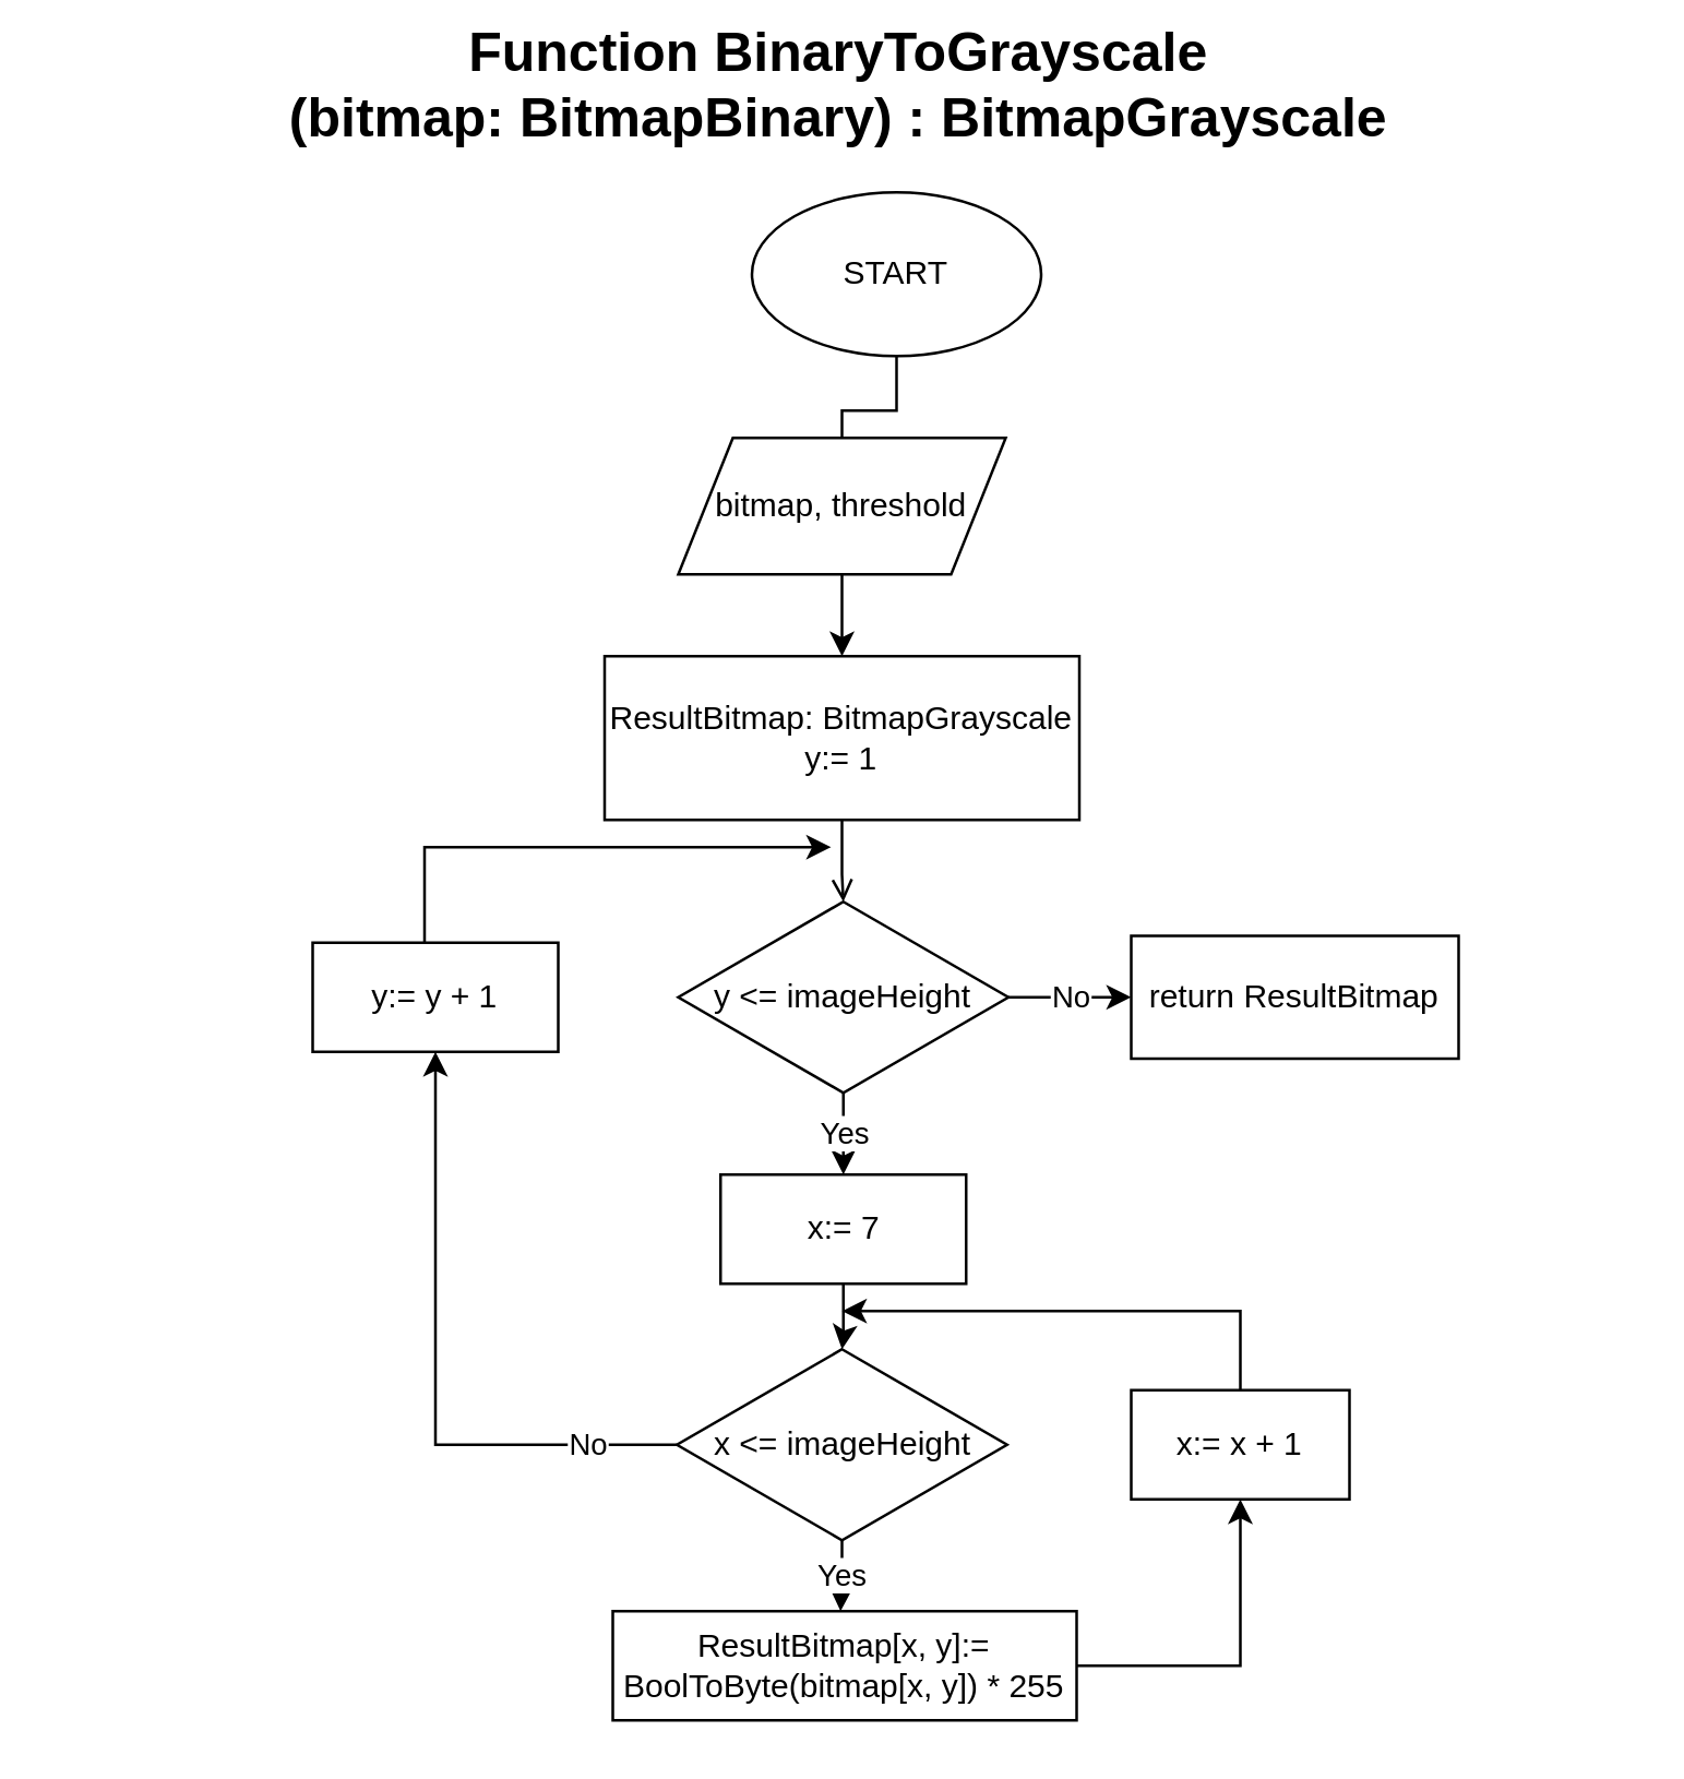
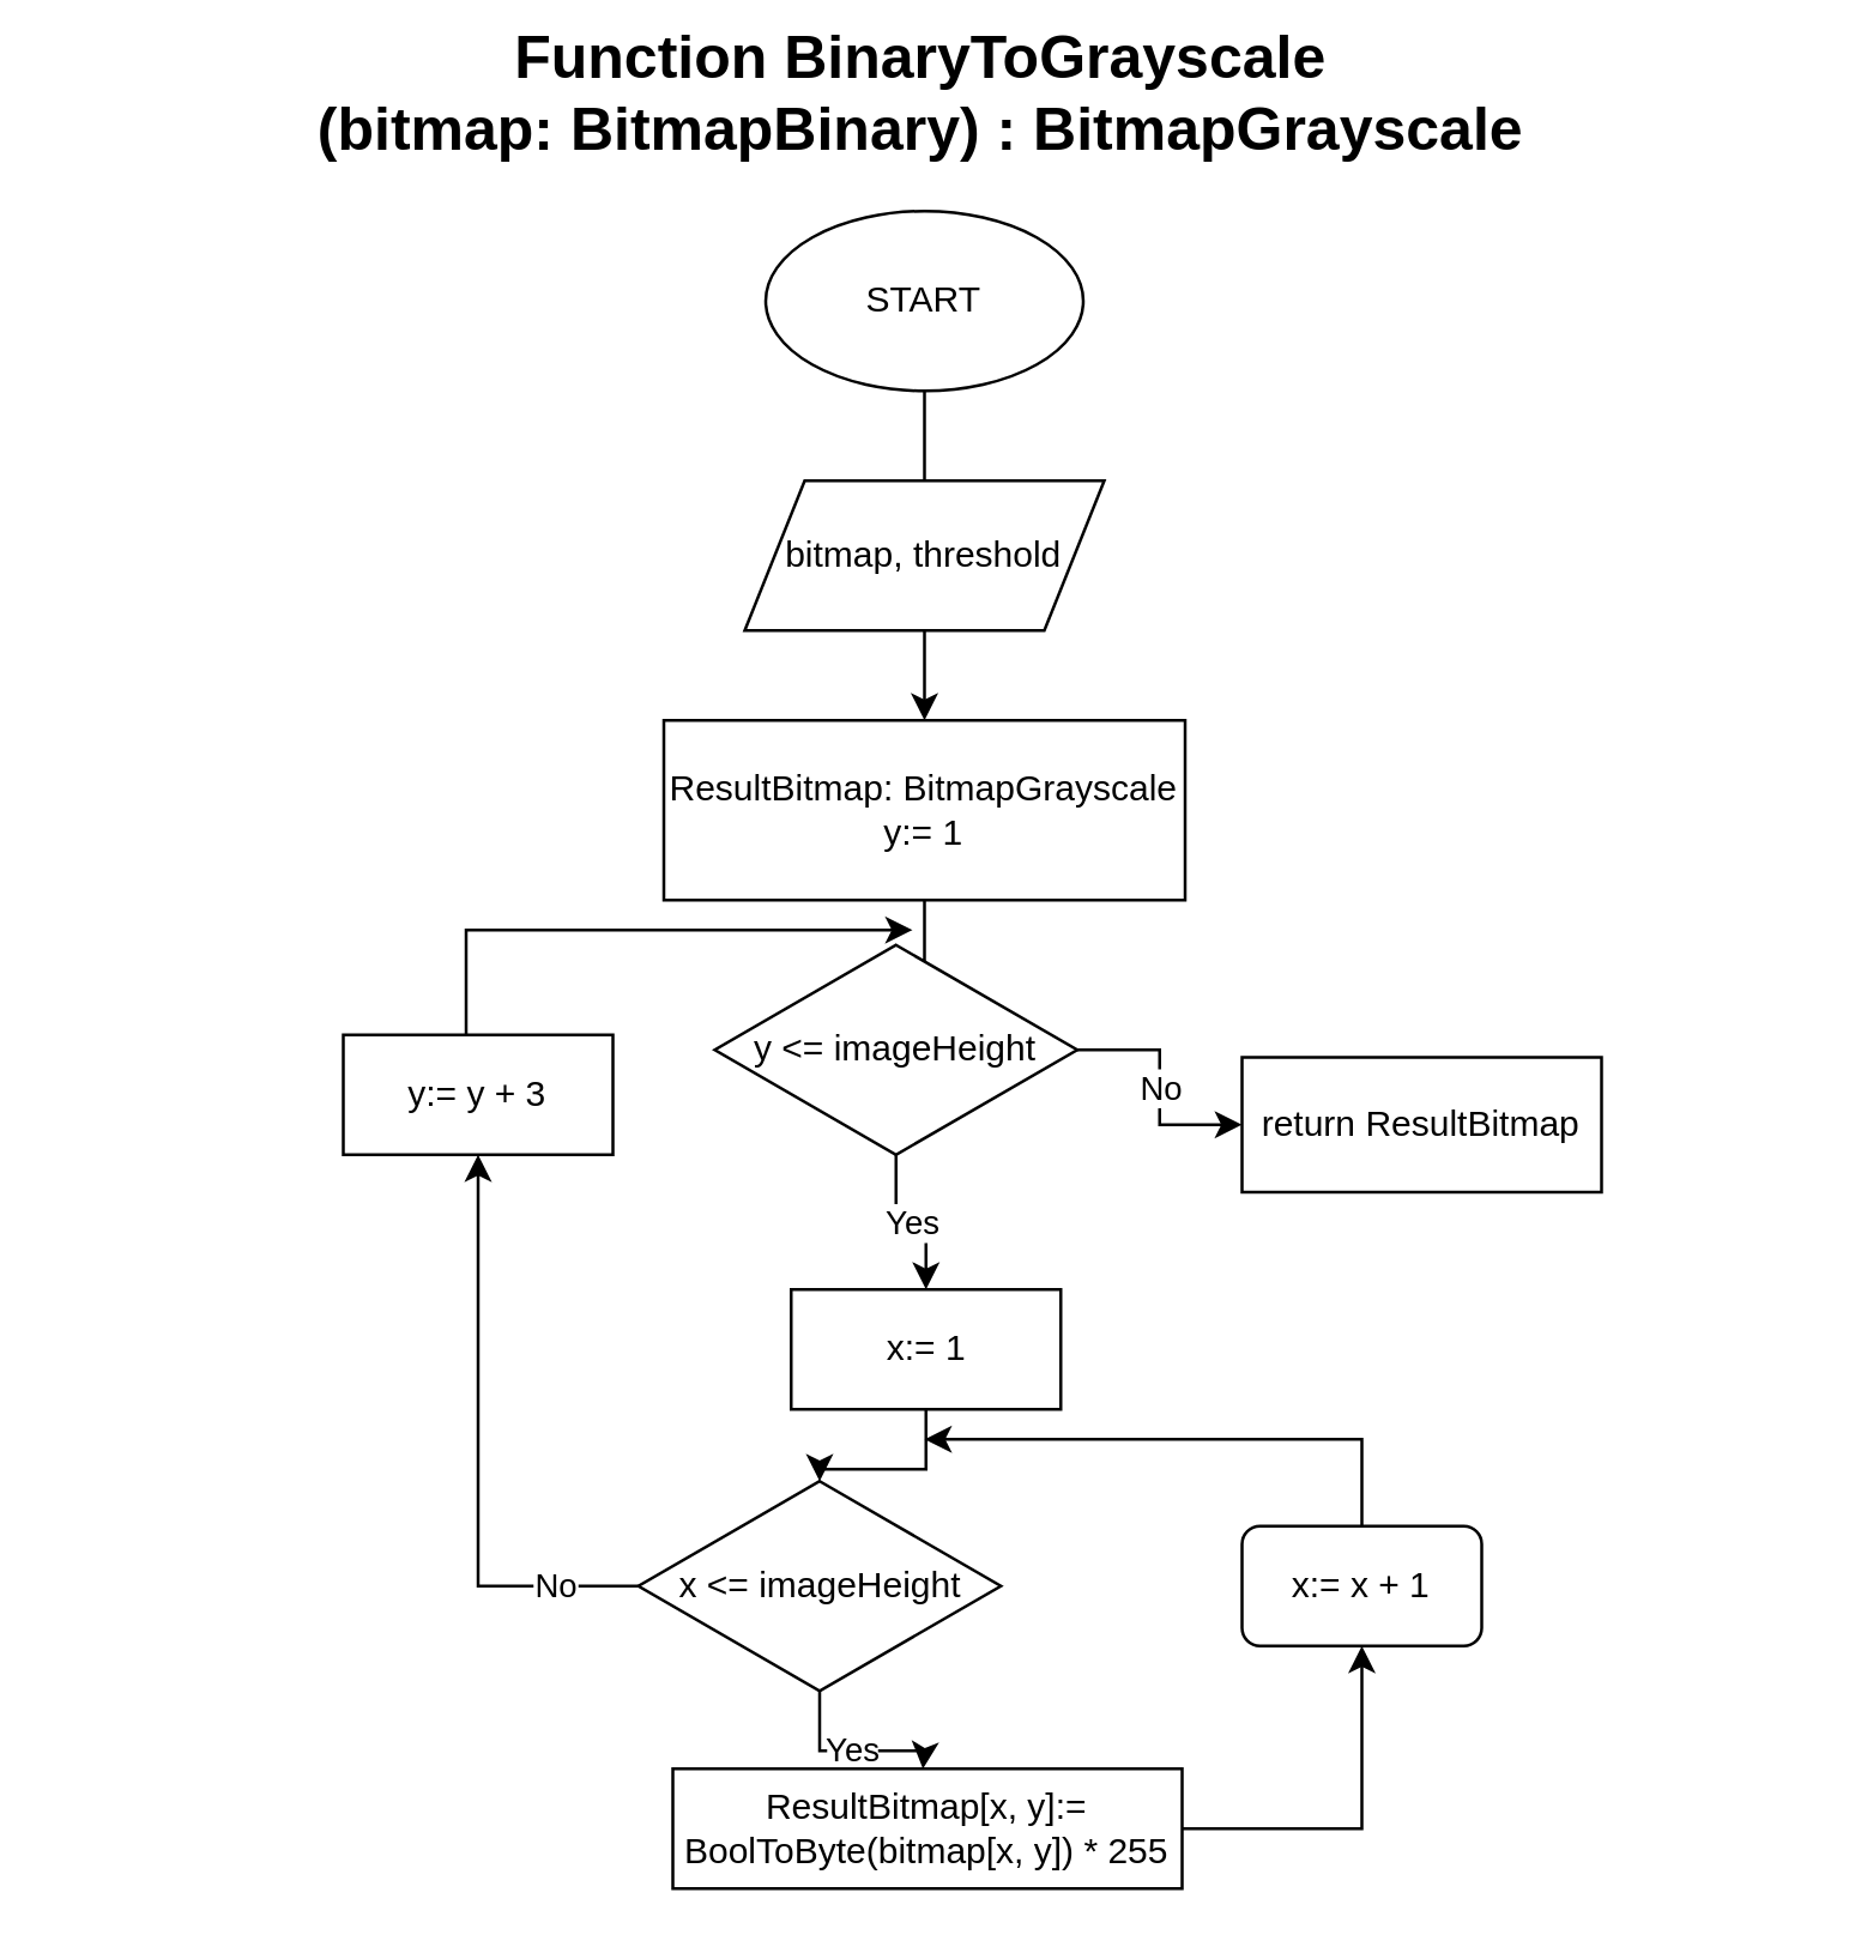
  <mxCell id="0" />
  <mxCell id="1" parent="0" />
  <mxCell id="2" value="&lt;font style=&quot;font-size: 20px&quot;&gt;&lt;b&gt;Function BinaryToGrayscale&lt;br&gt;(bitmap: BitmapBinary) : BitmapGrayscale&lt;/b&gt;&lt;/font&gt;" style="text;html=1;strokeColor=none;fillColor=none;align=center;verticalAlign=middle;whiteSpace=wrap;rounded=0;" vertex="1" parent="1"><mxGeometry x="20.25" y="20" width="574" height="20" as="geometry" /></mxCell>
  <mxCell id="3" value="" style="edgeStyle=orthogonalEdgeStyle;rounded=0;orthogonalLoop=1;jettySize=auto;html=1;endArrow=none;" edge="1" parent="1" source="4" target="8"><mxGeometry relative="1" as="geometry" /></mxCell>
- <mxCell id="4" value="START" style="ellipse;whiteSpace=wrap;html=1;" vertex="1" parent="1"><mxGeometry x="275" y="70" width="106" height="60" as="geometry" /></mxCell>
+ <mxCell id="4" value="START" style="ellipse;whiteSpace=wrap;html=1;" vertex="1" parent="1"><mxGeometry x="255" y="70" width="106" height="60" as="geometry" /></mxCell>
  <mxCell id="5" value="" style="edgeStyle=orthogonalEdgeStyle;rounded=0;orthogonalLoop=1;jettySize=auto;html=1;endArrow=open;" edge="1" parent="1" source="6" target="11"><mxGeometry relative="1" as="geometry" /></mxCell>
  <mxCell id="6" value="ResultBitmap: BitmapGrayscale&lt;br&gt;y:= 1" style="rounded=0;whiteSpace=wrap;html=1;" vertex="1" parent="1"><mxGeometry x="221" y="240" width="174" height="60" as="geometry" /></mxCell>
  <mxCell id="7" value="" style="edgeStyle=orthogonalEdgeStyle;rounded=0;orthogonalLoop=1;jettySize=auto;html=1;" edge="1" parent="1" source="8" target="6"><mxGeometry relative="1" as="geometry" /></mxCell>
  <mxCell id="8" value="bitmap, threshold" style="shape=parallelogram;perimeter=parallelogramPerimeter;whiteSpace=wrap;html=1;fixedSize=1;" vertex="1" parent="1"><mxGeometry x="248" y="160" width="120" height="50" as="geometry" /></mxCell>
  <mxCell id="9" value="Yes" style="edgeStyle=orthogonalEdgeStyle;rounded=0;orthogonalLoop=1;jettySize=auto;html=1;" edge="1" parent="1" source="11" target="13"><mxGeometry relative="1" as="geometry" /></mxCell>
  <mxCell id="10" value="No" style="edgeStyle=orthogonalEdgeStyle;rounded=0;orthogonalLoop=1;jettySize=auto;html=1;entryX=0;entryY=0.5;entryDx=0;entryDy=0;" edge="1" parent="1" source="11" target="23"><mxGeometry relative="1" as="geometry" /></mxCell>
- <mxCell id="11" value="y &amp;lt;= imageHeight" style="rhombus;whiteSpace=wrap;html=1;" vertex="1" parent="1"><mxGeometry x="248" y="330" width="121" height="70" as="geometry" /></mxCell>
+ <mxCell id="11" value="y &amp;lt;= imageHeight" style="rhombus;whiteSpace=wrap;html=1;" vertex="1" parent="1"><mxGeometry x="238" y="315" width="121" height="70" as="geometry" /></mxCell>
  <mxCell id="12" value="" style="edgeStyle=orthogonalEdgeStyle;rounded=0;orthogonalLoop=1;jettySize=auto;html=1;" edge="1" parent="1" source="13" target="16"><mxGeometry relative="1" as="geometry" /></mxCell>
- <mxCell id="13" value="x:= 7" style="rounded=0;whiteSpace=wrap;html=1;" vertex="1" parent="1"><mxGeometry x="263.5" y="430" width="90" height="40" as="geometry" /></mxCell>
+ <mxCell id="13" value="x:= 1" style="rounded=0;whiteSpace=wrap;html=1;" vertex="1" parent="1"><mxGeometry x="263.5" y="430" width="90" height="40" as="geometry" /></mxCell>
  <mxCell id="14" value="Yes" style="edgeStyle=orthogonalEdgeStyle;rounded=0;orthogonalLoop=1;jettySize=auto;html=1;" edge="1" parent="1" source="16"><mxGeometry relative="1" as="geometry"><mxPoint x="307.483" y="590.01" as="targetPoint" /></mxGeometry></mxCell>
  <mxCell id="15" value="No" style="edgeStyle=orthogonalEdgeStyle;rounded=0;orthogonalLoop=1;jettySize=auto;html=1;entryX=0.5;entryY=1;entryDx=0;entryDy=0;" edge="1" parent="1" source="16" target="20"><mxGeometry x="-0.717" relative="1" as="geometry"><mxPoint as="offset" /></mxGeometry></mxCell>
- <mxCell id="16" value="x &amp;lt;= imageHeight" style="rhombus;whiteSpace=wrap;html=1;" vertex="1" parent="1"><mxGeometry x="247.5" y="494" width="121" height="70" as="geometry" /></mxCell>
+ <mxCell id="16" value="x &amp;lt;= imageHeight" style="rhombus;whiteSpace=wrap;html=1;" vertex="1" parent="1"><mxGeometry x="212.5" y="494" width="121" height="70" as="geometry" /></mxCell>
  <mxCell id="17" value="ResultBitmap[x, y]:= BoolToByte(bitmap[x, y]) * &lt;span class=&quot;pl-c1&quot;&gt;255&lt;/span&gt;" style="rounded=0;whiteSpace=wrap;html=1;" vertex="1" parent="1"><mxGeometry x="224" y="590" width="170" height="40" as="geometry" /></mxCell>
  <mxCell id="18" style="edgeStyle=orthogonalEdgeStyle;rounded=0;orthogonalLoop=1;jettySize=auto;html=1;entryX=0.5;entryY=1;entryDx=0;entryDy=0;exitX=1;exitY=0.5;exitDx=0;exitDy=0;" edge="1" parent="1" source="17" target="22"><mxGeometry relative="1" as="geometry"><mxPoint x="359.5" y="710.034" as="sourcePoint" /><Array as="points"><mxPoint x="454" y="610" /></Array></mxGeometry></mxCell>
  <mxCell id="19" style="edgeStyle=orthogonalEdgeStyle;rounded=0;orthogonalLoop=1;jettySize=auto;html=1;" edge="1" parent="1" source="20"><mxGeometry relative="1" as="geometry"><mxPoint x="304" y="310" as="targetPoint" /><Array as="points"><mxPoint x="155" y="310" /></Array></mxGeometry></mxCell>
- <mxCell id="20" value="y:= y + 1" style="rounded=0;whiteSpace=wrap;html=1;" vertex="1" parent="1"><mxGeometry x="114" y="345" width="90" height="40" as="geometry" /></mxCell>
+ <mxCell id="20" value="y:= y + 3" style="rounded=0;whiteSpace=wrap;html=1;" vertex="1" parent="1"><mxGeometry x="114" y="345" width="90" height="40" as="geometry" /></mxCell>
  <mxCell id="21" style="edgeStyle=orthogonalEdgeStyle;rounded=0;orthogonalLoop=1;jettySize=auto;html=1;" edge="1" parent="1" source="22"><mxGeometry relative="1" as="geometry"><mxPoint x="308" y="480" as="targetPoint" /><Array as="points"><mxPoint x="454" y="480" /></Array></mxGeometry></mxCell>
- <mxCell id="22" value="x:= x + 1" style="rounded=0;whiteSpace=wrap;html=1;" vertex="1" parent="1"><mxGeometry x="414" y="509" width="80" height="40" as="geometry" /></mxCell>
- <mxCell id="23" value="return ResultBitmap" style="rounded=0;whiteSpace=wrap;html=1;" vertex="1" parent="1"><mxGeometry x="414" y="342.5" width="120" height="45" as="geometry" /></mxCell>
+ <mxCell id="22" value="x:= x + 1" style="whiteSpace=wrap;html=1;rounded=1;" vertex="1" parent="1"><mxGeometry x="414" y="509" width="80" height="40" as="geometry" /></mxCell>
+ <mxCell id="23" value="return ResultBitmap" style="rounded=0;whiteSpace=wrap;html=1;" vertex="1" parent="1"><mxGeometry x="414" y="352.5" width="120" height="45" as="geometry" /></mxCell>
